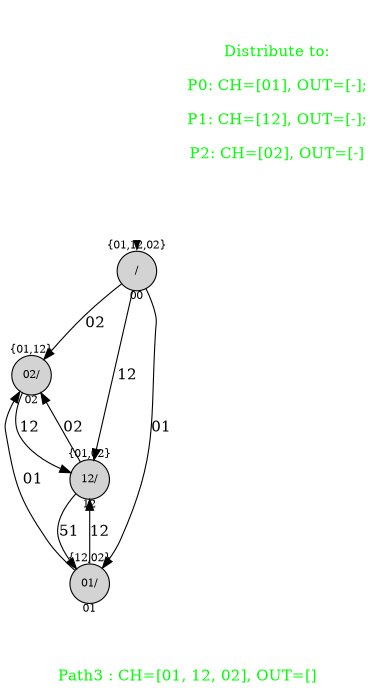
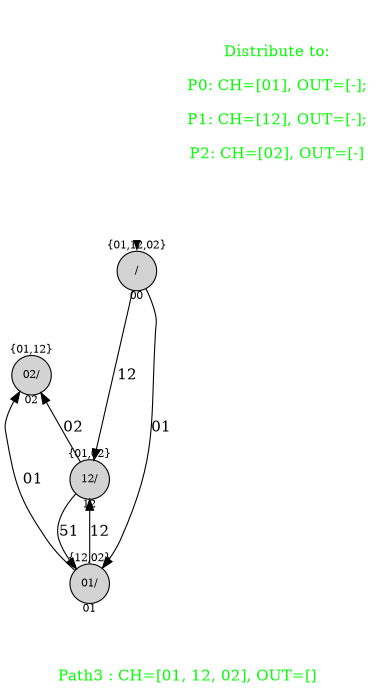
  digraph {
    fontcolor=green
    fontsize=14
    label="\nPath3 : CH=[01, 12, 02], OUT=[] "
    nodesep=0.5
    rankdir=TB
    ranksep=0.6
    node [fixedsize=true fontsize=10 shape=circle style=filled]
    init [shape=point style=invis]
    n2 [label="{01,12,02}\n\n/\n\n00"]
    n3 [label="{01,12}\n\n02/\n\n02"]
    n4 [label="{12,02}\n\n01/\n\n01"]
    n5 [label="{01,02}\n\n12/\n\n12"]
    n6 [fixedsize=false fontcolor=green fontsize=14 label="Distribute to:\n\nP0: CH=[01], OUT=[-];\n\nP1: CH=[12], OUT=[-];\n\nP2: CH=[02], OUT=[-]" peripheries=0 shape=square style=""]
    init -> n2 [penwidth=0]
-   n2 -> n3 [label=02]
    n2 -> n4 [label=01]
    n2 -> n5 [label=12]
-   n3 -> n5 [label=12]
    n4 -> n3 [label=01]
    n4 -> n5 [label=12]
    n5 -> n3 [label=02]
    n5 -> n4 [label=51]
  }
